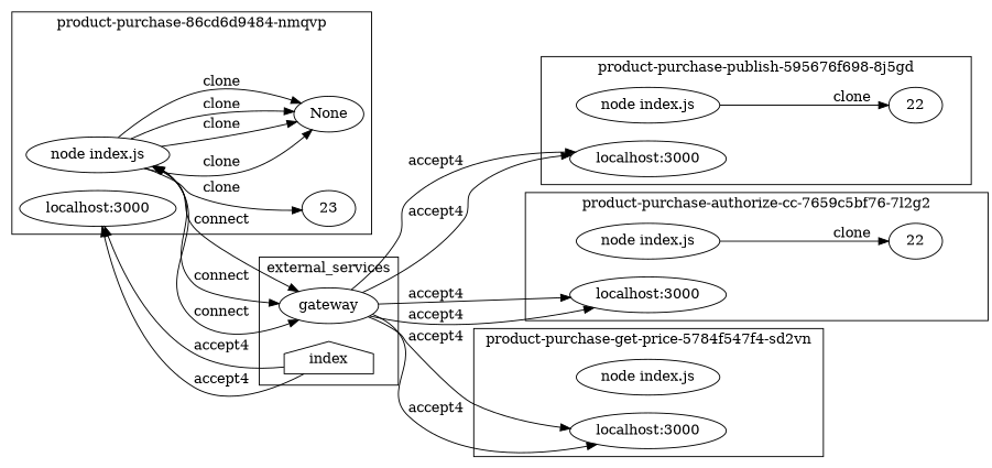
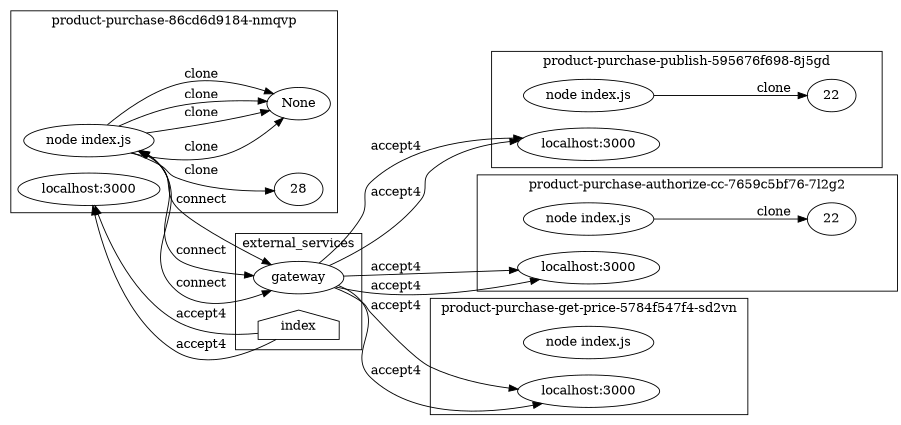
  digraph {
    rankdir=LR
    n1 [label="node index.js"]
    n2 [label=22]
    n3 [label="localhost:3000"]
    n4 [label="node index.js"]
    n5 [label=22]
    n6 [label="localhost:3000"]
    n7 [label="node index.js"]
-   n8 [label=23]
+   n8 [label=28]
    None
    n10 [label="localhost:3000"]
    n11 [label="node index.js"]
    n12 [label="localhost:3000"]
    n13 [label=gateway]
    n14 [label=index shape=house]
    subgraph cluster_1 {
      label=" product-purchase-publish-595676f698-8j5gd "
      n1
      n2
      n3
    }
    subgraph cluster_2 {
      label=" product-purchase-authorize-cc-7659c5bf76-7l2g2 "
      n4
      n5
      n6
    }
    subgraph cluster_3 {
-     label=" product-purchase-86cd6d9484-nmqvp "
+     label=" product-purchase-86cd6d9184-nmqvp "
      n7
      n8
      None
      n10
    }
    subgraph cluster_4 {
      label=" product-purchase-get-price-5784f547f4-sd2vn "
      n11
      n12
    }
    subgraph cluster_5 {
      label=external_services
      n13
      n14
    }
    n1 -> n2 [label=clone]
    n4 -> n5 [label=clone]
    n7 -> n8 [label=clone]
    n7 -> None [label=clone]
    n7 -> None [label=clone]
    n7 -> None [label=clone]
    n7 -> None [label=clone]
    n7 -> n13 [dir=both label=connect]
    n7 -> n13 [dir=both label=connect]
    n7 -> n13 [dir=both label=connect]
    n13 -> n3 [label=accept4]
    n13 -> n3 [label=accept4]
    n13 -> n6 [label=accept4]
    n13 -> n6 [label=accept4]
    n13 -> n12 [label=accept4]
    n13 -> n12 [label=accept4]
    n14 -> n10 [label=accept4]
    n14 -> n10 [label=accept4]
  }
